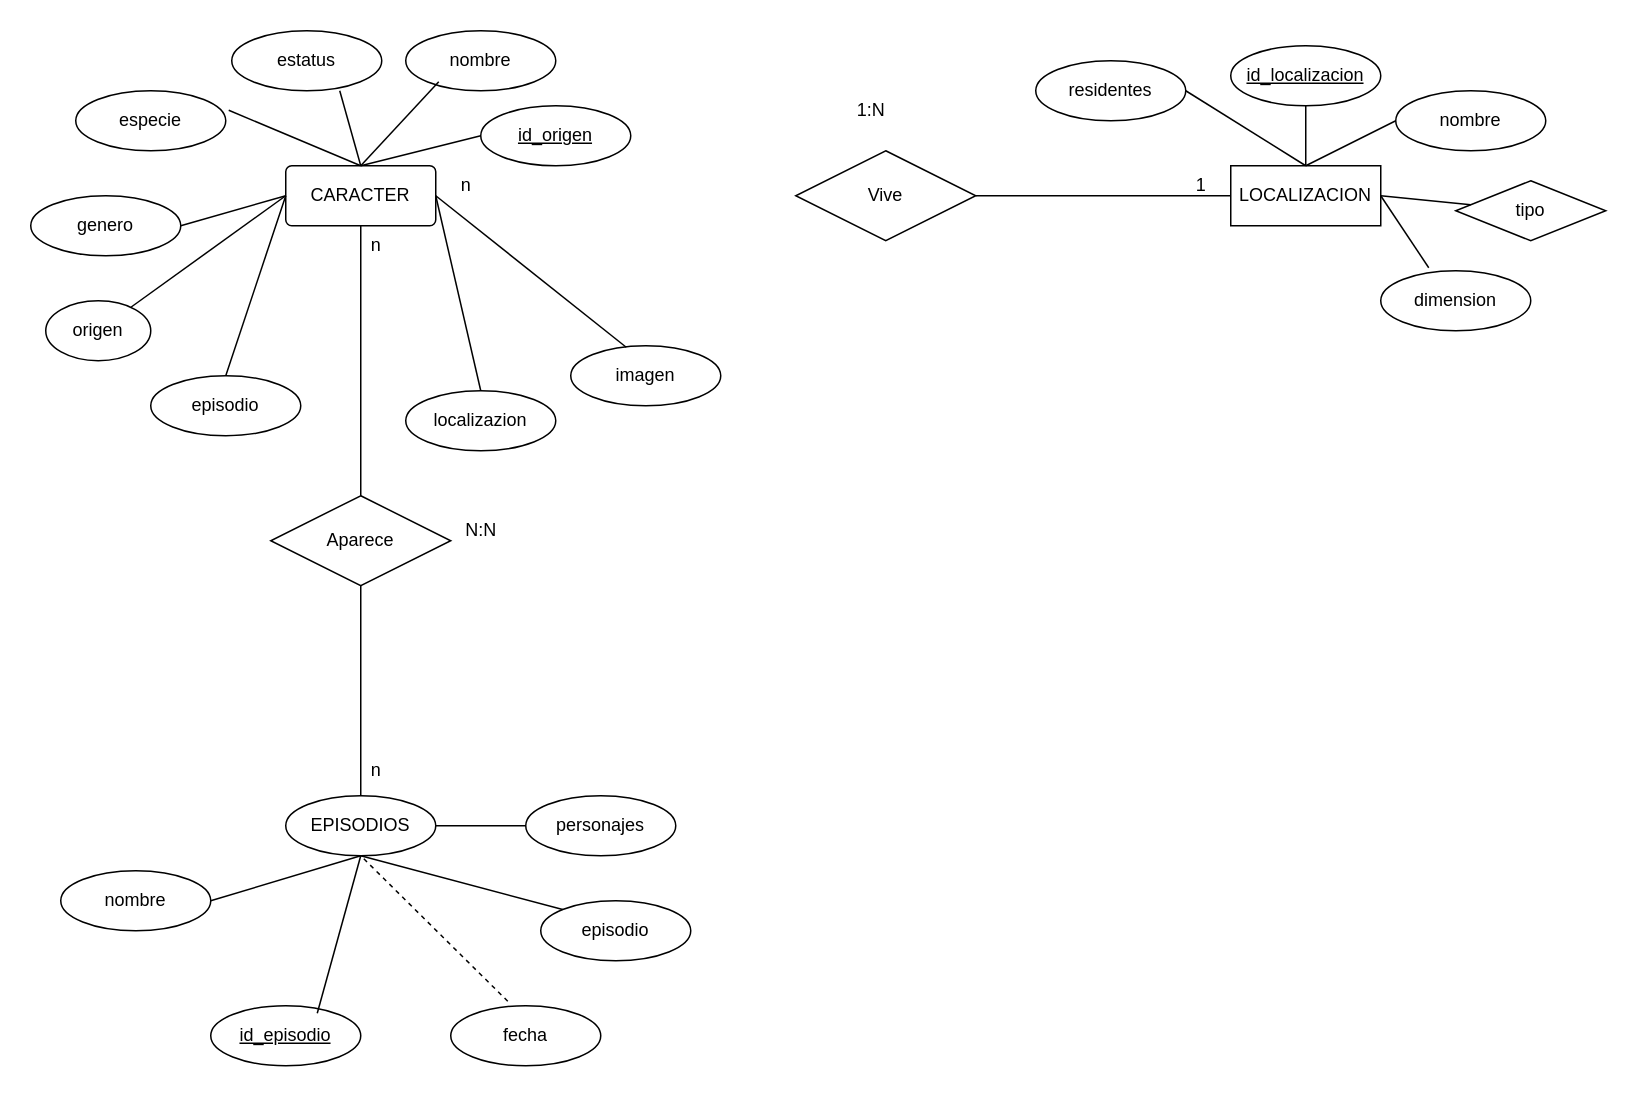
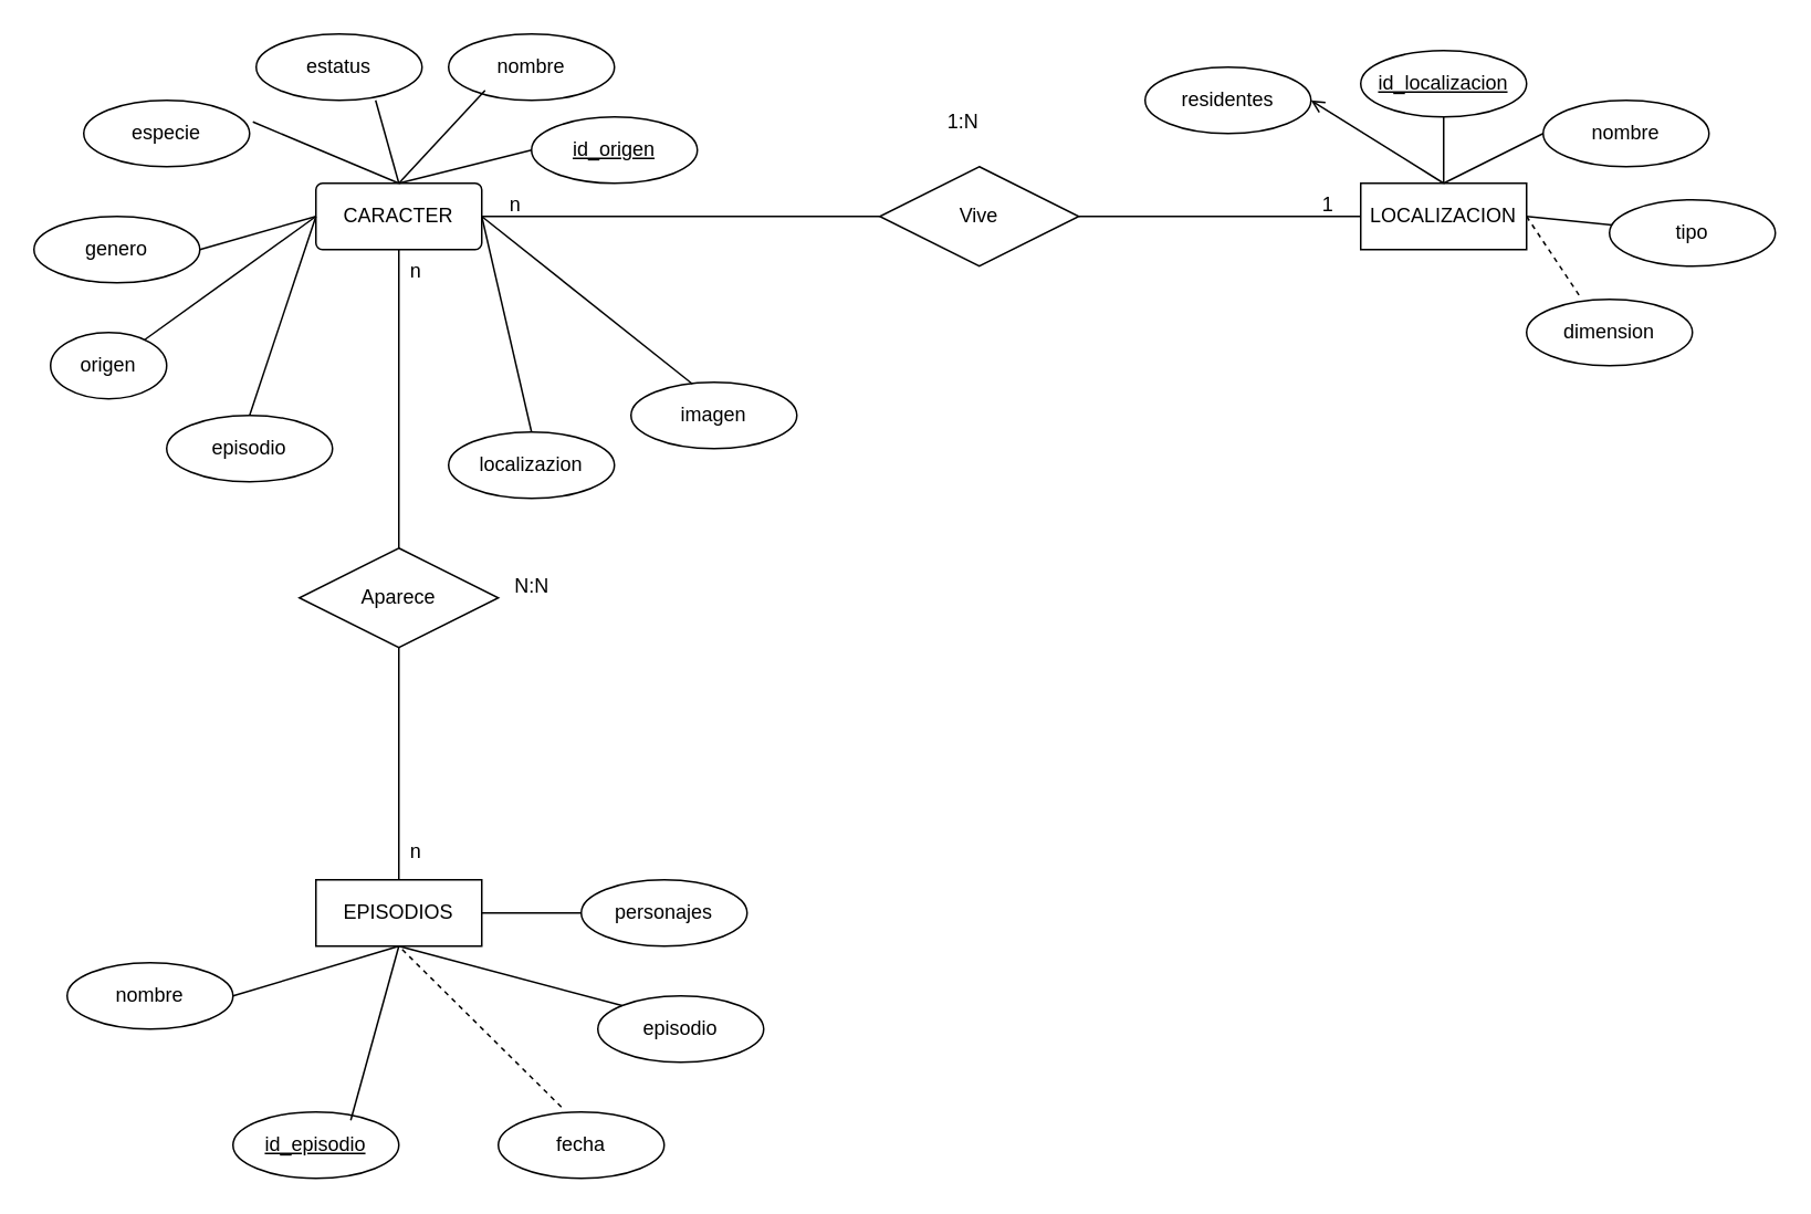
  <mxCell id="0" />
  <mxCell id="1" parent="0" />
  <mxCell id="2" value="CARACTER" style="rounded=1;arcSize=10;whiteSpace=wrap;html=1;align=center;" vertex="1" parent="1"><mxGeometry x="190" y="110" width="100" height="40" as="geometry" /></mxCell>
  <mxCell id="3" value="nombre" style="ellipse;whiteSpace=wrap;html=1;align=center;" vertex="1" parent="1"><mxGeometry x="270" y="20" width="100" height="40" as="geometry" /></mxCell>
  <mxCell id="4" value="estatus" style="ellipse;whiteSpace=wrap;html=1;align=center;" vertex="1" parent="1"><mxGeometry x="154" y="20" width="100" height="40" as="geometry" /></mxCell>
  <mxCell id="5" value="especie" style="ellipse;whiteSpace=wrap;html=1;align=center;" vertex="1" parent="1"><mxGeometry x="50" y="60" width="100" height="40" as="geometry" /></mxCell>
  <mxCell id="6" value="genero" style="ellipse;whiteSpace=wrap;html=1;align=center;" vertex="1" parent="1"><mxGeometry x="20" y="130" width="100" height="40" as="geometry" /></mxCell>
  <mxCell id="7" value="origen" style="ellipse;whiteSpace=wrap;html=1;align=center;" vertex="1" parent="1"><mxGeometry x="30" y="200" width="70" height="40" as="geometry" /></mxCell>
  <mxCell id="8" value="id_origen" style="ellipse;whiteSpace=wrap;html=1;align=center;fontStyle=4;" vertex="1" parent="1"><mxGeometry x="320" y="70" width="100" height="40" as="geometry" /></mxCell>
  <mxCell id="9" value="localizazion" style="ellipse;whiteSpace=wrap;html=1;align=center;" vertex="1" parent="1"><mxGeometry x="270" y="260" width="100" height="40" as="geometry" /></mxCell>
  <mxCell id="10" value="imagen" style="ellipse;whiteSpace=wrap;html=1;align=center;" vertex="1" parent="1"><mxGeometry x="380" y="230" width="100" height="40" as="geometry" /></mxCell>
  <mxCell id="11" value="episodio" style="ellipse;whiteSpace=wrap;html=1;align=center;" vertex="1" parent="1"><mxGeometry x="100" y="250" width="100" height="40" as="geometry" /></mxCell>
  <mxCell id="12" value="Vive" style="shape=rhombus;perimeter=rhombusPerimeter;whiteSpace=wrap;html=1;align=center;" vertex="1" parent="1"><mxGeometry x="530" y="100" width="120" height="60" as="geometry" /></mxCell>
  <mxCell id="13" value="LOCALIZACION" style="whiteSpace=wrap;html=1;align=center;" vertex="1" parent="1"><mxGeometry x="820" y="110" width="100" height="40" as="geometry" /></mxCell>
  <mxCell id="14" value="nombre" style="ellipse;whiteSpace=wrap;html=1;align=center;" vertex="1" parent="1"><mxGeometry x="930" y="60" width="100" height="40" as="geometry" /></mxCell>
- <mxCell id="15" value="tipo" style="rhombus;whiteSpace=wrap;html=1;align=center;" vertex="1" parent="1"><mxGeometry x="970" y="120" width="100" height="40" as="geometry" /></mxCell>
+ <mxCell id="15" value="tipo" style="ellipse;whiteSpace=wrap;html=1;align=center;" vertex="1" parent="1"><mxGeometry x="970" y="120" width="100" height="40" as="geometry" /></mxCell>
  <mxCell id="16" value="dimension" style="ellipse;whiteSpace=wrap;html=1;align=center;" vertex="1" parent="1"><mxGeometry x="920" y="180" width="100" height="40" as="geometry" /></mxCell>
  <mxCell id="17" value="residentes" style="ellipse;whiteSpace=wrap;html=1;align=center;" vertex="1" parent="1"><mxGeometry x="690" y="40" width="100" height="40" as="geometry" /></mxCell>
  <mxCell id="18" value="" style="endArrow=none;html=1;rounded=0;entryX=0;entryY=0.5;entryDx=0;entryDy=0;exitX=1;exitY=0.5;exitDx=0;exitDy=0;" edge="1" parent="1" source="12" target="13"><mxGeometry relative="1" as="geometry"><mxPoint x="550" y="160" as="sourcePoint" /><mxPoint x="710" y="160" as="targetPoint" /></mxGeometry></mxCell>
- <mxCell id="20" value="EPISODIOS" style="ellipse;whiteSpace=wrap;html=1;align=center;" vertex="1" parent="1"><mxGeometry x="190" y="530" width="100" height="40" as="geometry" /></mxCell>
+ <mxCell id="19" value="" style="endArrow=none;html=1;rounded=0;exitX=1;exitY=0.5;exitDx=0;exitDy=0;entryX=0;entryY=0.5;entryDx=0;entryDy=0;" edge="1" parent="1" source="2" target="12"><mxGeometry relative="1" as="geometry"><mxPoint x="550" y="160" as="sourcePoint" /><mxPoint x="710" y="160" as="targetPoint" /></mxGeometry></mxCell>
+ <mxCell id="20" value="EPISODIOS" style="whiteSpace=wrap;html=1;align=center;" vertex="1" parent="1"><mxGeometry x="190" y="530" width="100" height="40" as="geometry" /></mxCell>
  <mxCell id="21" value="id_episodio" style="ellipse;whiteSpace=wrap;html=1;align=center;fontStyle=4;" vertex="1" parent="1"><mxGeometry x="140" y="670" width="100" height="40" as="geometry" /></mxCell>
  <mxCell id="22" value="id_localizacion" style="ellipse;whiteSpace=wrap;html=1;align=center;fontStyle=4;" vertex="1" parent="1"><mxGeometry x="820" y="30" width="100" height="40" as="geometry" /></mxCell>
  <mxCell id="23" value="nombre" style="ellipse;whiteSpace=wrap;html=1;align=center;" vertex="1" parent="1"><mxGeometry x="40" y="580" width="100" height="40" as="geometry" /></mxCell>
  <mxCell id="24" value="fecha" style="ellipse;whiteSpace=wrap;html=1;align=center;" vertex="1" parent="1"><mxGeometry x="300" y="670" width="100" height="40" as="geometry" /></mxCell>
  <mxCell id="25" value="episodio" style="ellipse;whiteSpace=wrap;html=1;align=center;" vertex="1" parent="1"><mxGeometry x="360" y="600" width="100" height="40" as="geometry" /></mxCell>
  <mxCell id="26" value="personajes" style="ellipse;whiteSpace=wrap;html=1;align=center;" vertex="1" parent="1"><mxGeometry x="350" y="530" width="100" height="40" as="geometry" /></mxCell>
  <mxCell id="27" value="Aparece" style="shape=rhombus;perimeter=rhombusPerimeter;whiteSpace=wrap;html=1;align=center;" vertex="1" parent="1"><mxGeometry x="180" y="330" width="120" height="60" as="geometry" /></mxCell>
  <mxCell id="28" value="" style="endArrow=none;html=1;rounded=0;exitX=1;exitY=0.5;exitDx=0;exitDy=0;entryX=0.5;entryY=1;entryDx=0;entryDy=0;" edge="1" parent="1" source="23" target="20"><mxGeometry relative="1" as="geometry"><mxPoint x="320" y="500" as="sourcePoint" /><mxPoint x="480" y="500" as="targetPoint" /></mxGeometry></mxCell>
  <mxCell id="29" value="" style="endArrow=none;html=1;rounded=0;exitX=0.71;exitY=0.125;exitDx=0;exitDy=0;exitPerimeter=0;entryX=0.5;entryY=1;entryDx=0;entryDy=0;" edge="1" parent="1" source="21" target="20"><mxGeometry relative="1" as="geometry"><mxPoint x="320" y="500" as="sourcePoint" /><mxPoint x="480" y="500" as="targetPoint" /></mxGeometry></mxCell>
  <mxCell id="30" value="" style="endArrow=none;html=1;rounded=0;exitX=0.38;exitY=-0.075;exitDx=0;exitDy=0;exitPerimeter=0;entryX=0.5;entryY=1;entryDx=0;entryDy=0;dashed=1;" edge="1" parent="1" source="24" target="20"><mxGeometry relative="1" as="geometry"><mxPoint x="320" y="500" as="sourcePoint" /><mxPoint x="480" y="500" as="targetPoint" /></mxGeometry></mxCell>
  <mxCell id="31" value="" style="endArrow=none;html=1;rounded=0;exitX=0;exitY=0;exitDx=0;exitDy=0;entryX=0.5;entryY=1;entryDx=0;entryDy=0;" edge="1" parent="1" source="25" target="20"><mxGeometry relative="1" as="geometry"><mxPoint x="320" y="500" as="sourcePoint" /><mxPoint x="480" y="500" as="targetPoint" /></mxGeometry></mxCell>
  <mxCell id="32" value="" style="endArrow=none;html=1;rounded=0;exitX=1;exitY=0.5;exitDx=0;exitDy=0;" edge="1" parent="1" source="20" target="26"><mxGeometry relative="1" as="geometry"><mxPoint x="320" y="500" as="sourcePoint" /><mxPoint x="480" y="500" as="targetPoint" /></mxGeometry></mxCell>
  <mxCell id="33" value="" style="endArrow=none;html=1;rounded=0;exitX=0.5;exitY=0;exitDx=0;exitDy=0;entryX=0.5;entryY=1;entryDx=0;entryDy=0;" edge="1" parent="1" source="20" target="27"><mxGeometry relative="1" as="geometry"><mxPoint x="320" y="500" as="sourcePoint" /><mxPoint x="480" y="500" as="targetPoint" /></mxGeometry></mxCell>
  <mxCell id="34" value="" style="endArrow=none;html=1;rounded=0;exitX=0.5;exitY=0;exitDx=0;exitDy=0;entryX=0.5;entryY=1;entryDx=0;entryDy=0;" edge="1" parent="1" source="27" target="2"><mxGeometry relative="1" as="geometry"><mxPoint x="320" y="300" as="sourcePoint" /><mxPoint x="480" y="300" as="targetPoint" /></mxGeometry></mxCell>
  <mxCell id="35" value="" style="endArrow=none;html=1;rounded=0;exitX=0;exitY=0.5;exitDx=0;exitDy=0;entryX=0.5;entryY=0;entryDx=0;entryDy=0;" edge="1" parent="1" source="8" target="2"><mxGeometry relative="1" as="geometry"><mxPoint x="370" y="300" as="sourcePoint" /><mxPoint x="480" y="300" as="targetPoint" /></mxGeometry></mxCell>
  <mxCell id="36" value="" style="endArrow=none;html=1;rounded=0;exitX=0.22;exitY=0.85;exitDx=0;exitDy=0;exitPerimeter=0;entryX=0.5;entryY=0;entryDx=0;entryDy=0;" edge="1" parent="1" source="3" target="2"><mxGeometry relative="1" as="geometry"><mxPoint x="320" y="200" as="sourcePoint" /><mxPoint x="480" y="200" as="targetPoint" /></mxGeometry></mxCell>
  <mxCell id="37" value="" style="endArrow=none;html=1;rounded=0;exitX=0.72;exitY=1;exitDx=0;exitDy=0;exitPerimeter=0;entryX=0.5;entryY=0;entryDx=0;entryDy=0;" edge="1" parent="1" source="4" target="2"><mxGeometry relative="1" as="geometry"><mxPoint x="320" y="200" as="sourcePoint" /><mxPoint x="480" y="200" as="targetPoint" /></mxGeometry></mxCell>
  <mxCell id="38" value="" style="endArrow=none;html=1;rounded=0;exitX=1.02;exitY=0.325;exitDx=0;exitDy=0;exitPerimeter=0;" edge="1" parent="1" source="5"><mxGeometry relative="1" as="geometry"><mxPoint x="320" y="200" as="sourcePoint" /><mxPoint x="240" y="110" as="targetPoint" /></mxGeometry></mxCell>
  <mxCell id="39" value="" style="endArrow=none;html=1;rounded=0;exitX=1;exitY=0.5;exitDx=0;exitDy=0;entryX=0;entryY=0.5;entryDx=0;entryDy=0;" edge="1" parent="1" source="6" target="2"><mxGeometry relative="1" as="geometry"><mxPoint x="320" y="200" as="sourcePoint" /><mxPoint x="480" y="200" as="targetPoint" /></mxGeometry></mxCell>
  <mxCell id="40" value="" style="endArrow=none;html=1;rounded=0;entryX=0;entryY=0.5;entryDx=0;entryDy=0;" edge="1" parent="1" source="7" target="2"><mxGeometry relative="1" as="geometry"><mxPoint x="320" y="200" as="sourcePoint" /><mxPoint x="480" y="200" as="targetPoint" /></mxGeometry></mxCell>
  <mxCell id="41" value="" style="endArrow=none;html=1;rounded=0;exitX=0.5;exitY=0;exitDx=0;exitDy=0;entryX=0;entryY=0.5;entryDx=0;entryDy=0;" edge="1" parent="1" source="11" target="2"><mxGeometry relative="1" as="geometry"><mxPoint x="320" y="200" as="sourcePoint" /><mxPoint x="480" y="200" as="targetPoint" /></mxGeometry></mxCell>
  <mxCell id="42" value="" style="endArrow=none;html=1;rounded=0;exitX=1;exitY=0.5;exitDx=0;exitDy=0;entryX=0.5;entryY=0;entryDx=0;entryDy=0;" edge="1" parent="1" source="2" target="9"><mxGeometry relative="1" as="geometry"><mxPoint x="320" y="300" as="sourcePoint" /><mxPoint x="480" y="300" as="targetPoint" /></mxGeometry></mxCell>
  <mxCell id="43" value="" style="endArrow=none;html=1;rounded=0;entryX=0.37;entryY=0.025;entryDx=0;entryDy=0;entryPerimeter=0;" edge="1" parent="1" target="10"><mxGeometry relative="1" as="geometry"><mxPoint x="290" y="130" as="sourcePoint" /><mxPoint x="420" y="240" as="targetPoint" /></mxGeometry></mxCell>
- <mxCell id="44" value="" style="endArrow=none;html=1;rounded=0;entryX=1;entryY=0.5;entryDx=0;entryDy=0;exitX=0.5;exitY=0;exitDx=0;exitDy=0;" edge="1" parent="1" source="13" target="17"><mxGeometry relative="1" as="geometry"><mxPoint x="620" y="200" as="sourcePoint" /><mxPoint x="780" y="200" as="targetPoint" /></mxGeometry></mxCell>
+ <mxCell id="44" value="" style="endArrow=open;html=1;rounded=0;entryX=1;entryY=0.5;entryDx=0;entryDy=0;exitX=0.5;exitY=0;exitDx=0;exitDy=0;" edge="1" parent="1" source="13" target="17"><mxGeometry relative="1" as="geometry"><mxPoint x="620" y="200" as="sourcePoint" /><mxPoint x="780" y="200" as="targetPoint" /></mxGeometry></mxCell>
  <mxCell id="45" value="" style="endArrow=none;html=1;rounded=0;entryX=0.5;entryY=1;entryDx=0;entryDy=0;" edge="1" parent="1" source="13" target="22"><mxGeometry relative="1" as="geometry"><mxPoint x="620" y="200" as="sourcePoint" /><mxPoint x="780" y="200" as="targetPoint" /></mxGeometry></mxCell>
  <mxCell id="46" value="" style="endArrow=none;html=1;rounded=0;entryX=0;entryY=0.5;entryDx=0;entryDy=0;exitX=0.5;exitY=0;exitDx=0;exitDy=0;" edge="1" parent="1" source="13" target="14"><mxGeometry relative="1" as="geometry"><mxPoint x="620" y="200" as="sourcePoint" /><mxPoint x="780" y="200" as="targetPoint" /></mxGeometry></mxCell>
- <mxCell id="47" value="" style="endArrow=none;html=1;rounded=0;entryX=0.32;entryY=-0.05;entryDx=0;entryDy=0;entryPerimeter=0;exitX=1;exitY=0.5;exitDx=0;exitDy=0;" edge="1" parent="1" source="13" target="16"><mxGeometry relative="1" as="geometry"><mxPoint x="620" y="200" as="sourcePoint" /><mxPoint x="780" y="200" as="targetPoint" /></mxGeometry></mxCell>
+ <mxCell id="47" value="" style="endArrow=none;html=1;rounded=0;entryX=0.32;entryY=-0.05;entryDx=0;entryDy=0;entryPerimeter=0;exitX=1;exitY=0.5;exitDx=0;exitDy=0;dashed=1;" edge="1" parent="1" source="13" target="16"><mxGeometry relative="1" as="geometry"><mxPoint x="620" y="200" as="sourcePoint" /><mxPoint x="780" y="200" as="targetPoint" /></mxGeometry></mxCell>
  <mxCell id="48" value="" style="endArrow=none;html=1;rounded=0;" edge="1" parent="1" target="15"><mxGeometry relative="1" as="geometry"><mxPoint x="920" y="130" as="sourcePoint" /><mxPoint x="780" y="200" as="targetPoint" /></mxGeometry></mxCell>
  <mxCell id="49" value="n" style="text;html=1;align=center;verticalAlign=middle;resizable=0;points=[];autosize=1;strokeColor=none;fillColor=none;" vertex="1" parent="1"><mxGeometry x="235" y="498" width="30" height="30" as="geometry" /></mxCell>
  <mxCell id="50" value="n" style="text;html=1;align=center;verticalAlign=middle;resizable=0;points=[];autosize=1;strokeColor=none;fillColor=none;" vertex="1" parent="1"><mxGeometry x="235" y="148" width="30" height="30" as="geometry" /></mxCell>
  <mxCell id="51" value="N:N" style="text;html=1;align=center;verticalAlign=middle;resizable=0;points=[];autosize=1;strokeColor=none;fillColor=none;" vertex="1" parent="1"><mxGeometry x="300" y="338" width="40" height="30" as="geometry" /></mxCell>
  <mxCell id="52" value="1" style="text;html=1;align=center;verticalAlign=middle;resizable=0;points=[];autosize=1;strokeColor=none;fillColor=none;" vertex="1" parent="1"><mxGeometry x="785" y="108" width="30" height="30" as="geometry" /></mxCell>
  <mxCell id="53" value="n" style="text;html=1;align=center;verticalAlign=middle;resizable=0;points=[];autosize=1;strokeColor=none;fillColor=none;" vertex="1" parent="1"><mxGeometry x="295" y="108" width="30" height="30" as="geometry" /></mxCell>
  <mxCell id="54" value="1:N" style="text;html=1;align=center;verticalAlign=middle;resizable=0;points=[];autosize=1;strokeColor=none;fillColor=none;" vertex="1" parent="1"><mxGeometry x="560" y="58" width="40" height="30" as="geometry" /></mxCell>
